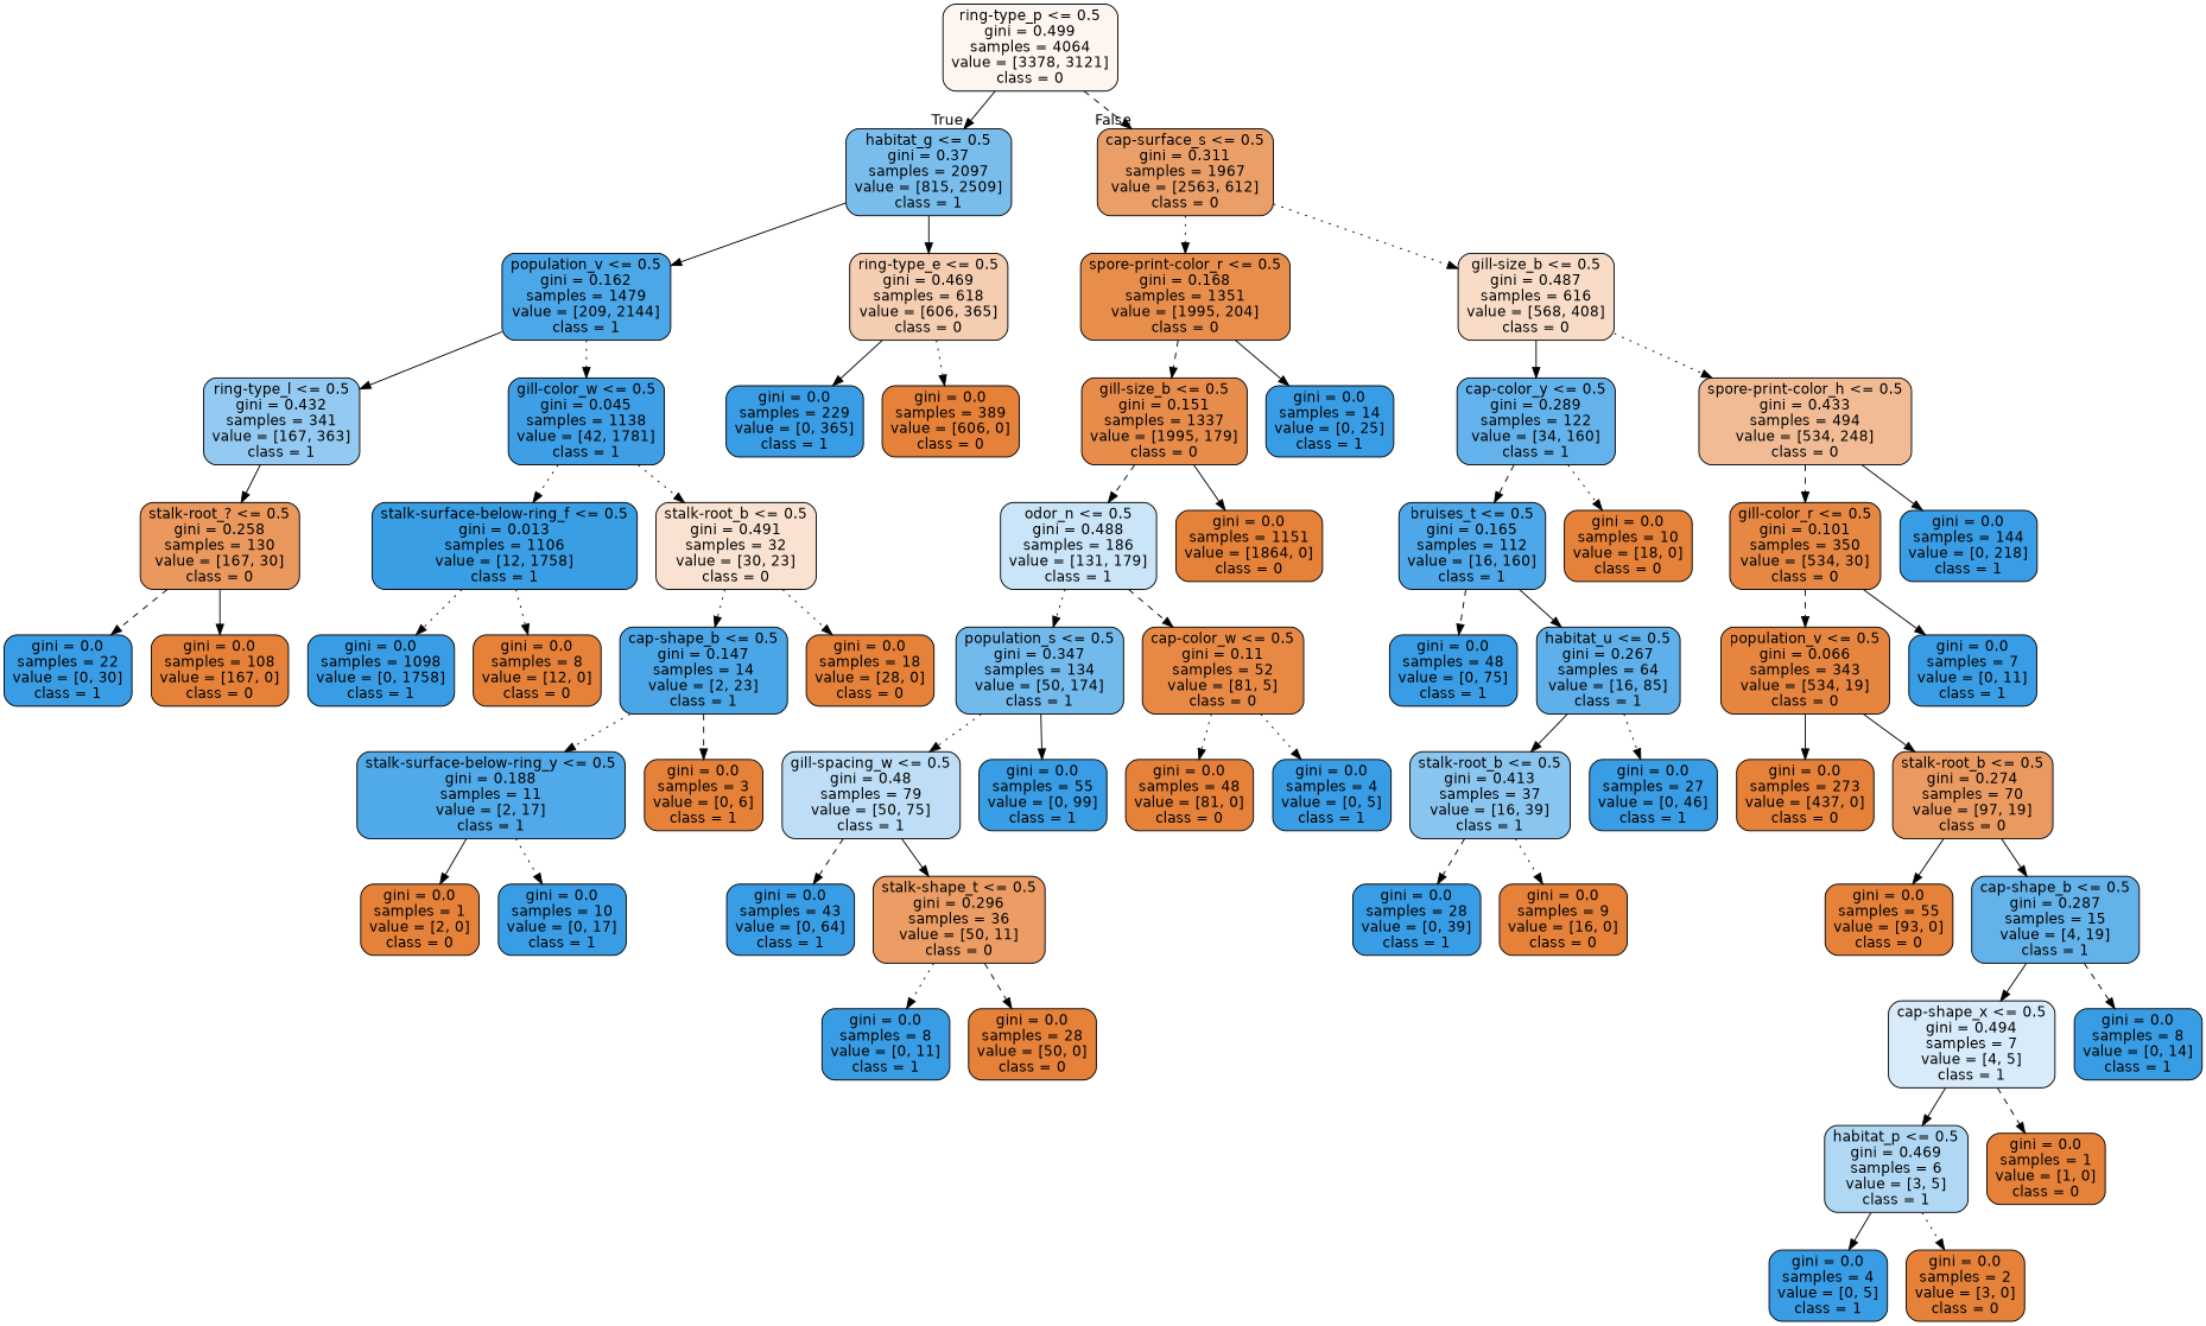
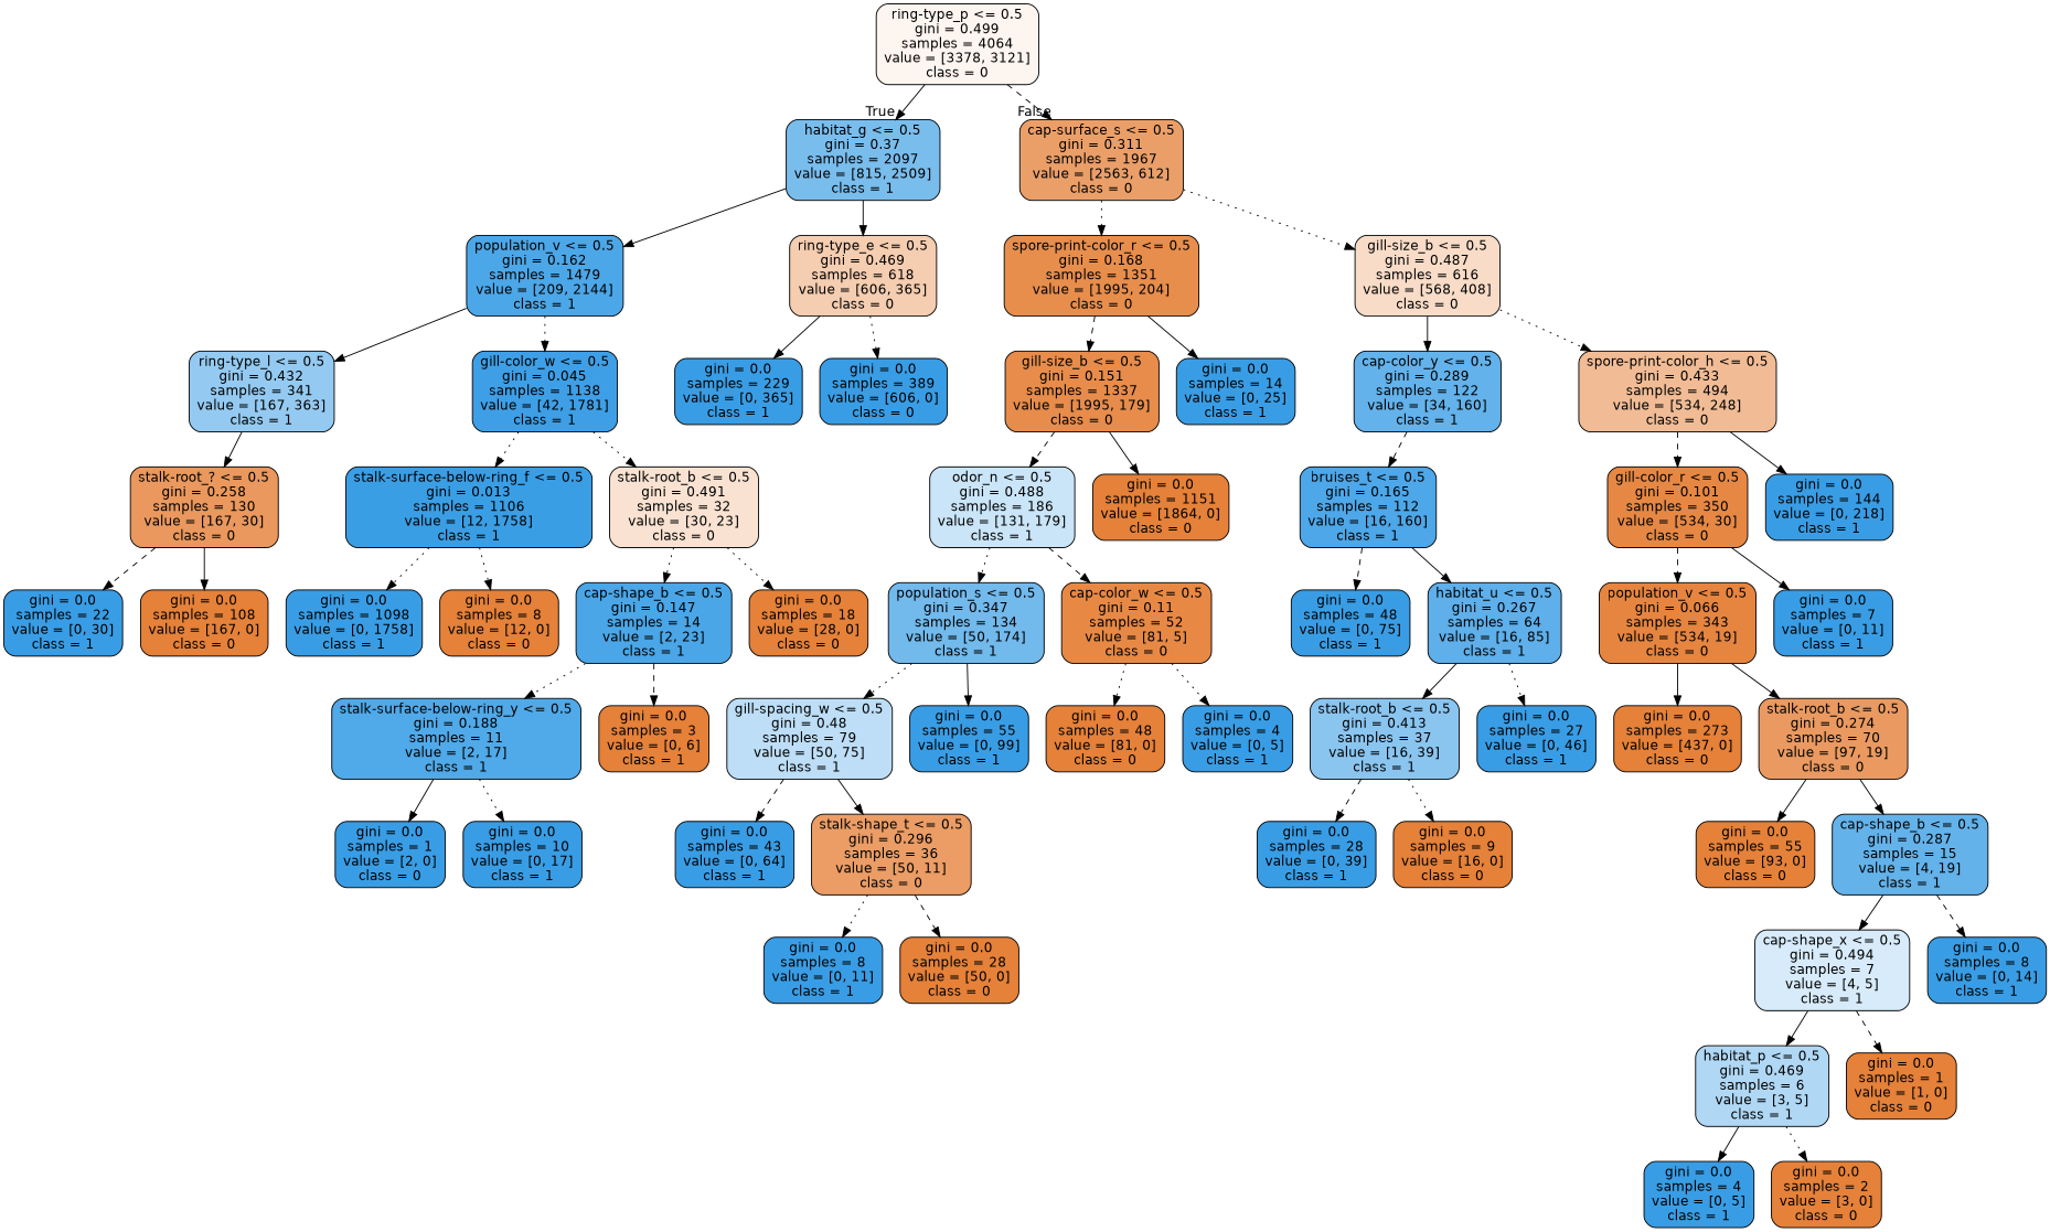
  digraph {
    node [color=black fillcolor="#399de5" fontname=helvetica shape=box style="filled, rounded"]
    edge [fontname=helvetica style=solid]
    n1 [fillcolor="#fdf5f0" label="ring-type_p <= 0.5\ngini = 0.499\nsamples = 4064\nvalue = [3378, 3121]\nclass = 0"]
    n2 [fillcolor="#79bded" label="habitat_g <= 0.5\ngini = 0.37\nsamples = 2097\nvalue = [815, 2509]\nclass = 1"]
    n3 [fillcolor="#eb9f68" label="cap-surface_s <= 0.5\ngini = 0.311\nsamples = 1967\nvalue = [2563, 612]\nclass = 0"]
    n4 [fillcolor="#4ca7e8" label="population_v <= 0.5\ngini = 0.162\nsamples = 1479\nvalue = [209, 2144]\nclass = 1"]
    n5 [fillcolor="#f5cdb0" label="ring-type_e <= 0.5\ngini = 0.469\nsamples = 618\nvalue = [606, 365]\nclass = 0"]
    n6 [fillcolor="#e88e4d" label="spore-print-color_r <= 0.5\ngini = 0.168\nsamples = 1351\nvalue = [1995, 204]\nclass = 0"]
    n7 [fillcolor="#f8dcc7" label="gill-size_b <= 0.5\ngini = 0.487\nsamples = 616\nvalue = [568, 408]\nclass = 0"]
    n8 [fillcolor="#94caf1" label="ring-type_l <= 0.5\ngini = 0.432\nsamples = 341\nvalue = [167, 363]\nclass = 1"]
    n9 [fillcolor="#3e9fe6" label="gill-color_w <= 0.5\ngini = 0.045\nsamples = 1138\nvalue = [42, 1781]\nclass = 1"]
    n10 [label="gini = 0.0\nsamples = 229\nvalue = [0, 365]\nclass = 1"]
-   n11 [fillcolor="#e58139" label="gini = 0.0\nsamples = 389\nvalue = [606, 0]\nclass = 0"]
+   n11 [label="gini = 0.0\nsamples = 389\nvalue = [606, 0]\nclass = 0"]
    n12 [fillcolor="#ea985d" label="stalk-root_? <= 0.5\ngini = 0.258\nsamples = 130\nvalue = [167, 30]\nclass = 0"]
    n13 [fillcolor="#3a9ee5" label="stalk-surface-below-ring_f <= 0.5\ngini = 0.013\nsamples = 1106\nvalue = [12, 1758]\nclass = 1"]
    n14 [fillcolor="#f9e2d1" label="stalk-root_b <= 0.5\ngini = 0.491\nsamples = 32\nvalue = [30, 23]\nclass = 0"]
    n15 [label="gini = 0.0\nsamples = 22\nvalue = [0, 30]\nclass = 1"]
    n16 [fillcolor="#e58139" label="gini = 0.0\nsamples = 108\nvalue = [167, 0]\nclass = 0"]
    n17 [label="gini = 0.0\nsamples = 1098\nvalue = [0, 1758]\nclass = 1"]
    n18 [fillcolor="#e58139" label="gini = 0.0\nsamples = 8\nvalue = [12, 0]\nclass = 0"]
    n19 [fillcolor="#4aa6e7" label="cap-shape_b <= 0.5\ngini = 0.147\nsamples = 14\nvalue = [2, 23]\nclass = 1"]
    n20 [fillcolor="#e58139" label="gini = 0.0\nsamples = 18\nvalue = [28, 0]\nclass = 0"]
    n21 [fillcolor="#50a9e8" label="stalk-surface-below-ring_y <= 0.5\ngini = 0.188\nsamples = 11\nvalue = [2, 17]\nclass = 1"]
    n22 [fillcolor="#e58139" label="gini = 0.0\nsamples = 3\nvalue = [0, 6]\nclass = 1"]
-   n23 [fillcolor="#e58139" label="gini = 0.0\nsamples = 1\nvalue = [2, 0]\nclass = 0"]
+   n23 [label="gini = 0.0\nsamples = 1\nvalue = [2, 0]\nclass = 0"]
    n24 [label="gini = 0.0\nsamples = 10\nvalue = [0, 17]\nclass = 1"]
    n25 [fillcolor="#e78c4b" label="gill-size_b <= 0.5\ngini = 0.151\nsamples = 1337\nvalue = [1995, 179]\nclass = 0"]
    n26 [label="gini = 0.0\nsamples = 14\nvalue = [0, 25]\nclass = 1"]
    n27 [fillcolor="#63b2eb" label="cap-color_y <= 0.5\ngini = 0.289\nsamples = 122\nvalue = [34, 160]\nclass = 1"]
    n28 [fillcolor="#f1bc95" label="spore-print-color_h <= 0.5\ngini = 0.433\nsamples = 494\nvalue = [534, 248]\nclass = 0"]
    n29 [fillcolor="#cae5f8" label="odor_n <= 0.5\ngini = 0.488\nsamples = 186\nvalue = [131, 179]\nclass = 1"]
    n30 [fillcolor="#e58139" label="gini = 0.0\nsamples = 1151\nvalue = [1864, 0]\nclass = 0"]
    n31 [fillcolor="#72b9ec" label="population_s <= 0.5\ngini = 0.347\nsamples = 134\nvalue = [50, 174]\nclass = 1"]
    n32 [fillcolor="#e78945" label="cap-color_w <= 0.5\ngini = 0.11\nsamples = 52\nvalue = [81, 5]\nclass = 0"]
    n33 [fillcolor="#bddef6" label="gill-spacing_w <= 0.5\ngini = 0.48\nsamples = 79\nvalue = [50, 75]\nclass = 1"]
    n34 [label="gini = 0.0\nsamples = 55\nvalue = [0, 99]\nclass = 1"]
    n35 [fillcolor="#e58139" label="gini = 0.0\nsamples = 48\nvalue = [81, 0]\nclass = 0"]
    n36 [label="gini = 0.0\nsamples = 4\nvalue = [0, 5]\nclass = 1"]
    n37 [label="gini = 0.0\nsamples = 43\nvalue = [0, 64]\nclass = 1"]
    n38 [fillcolor="#eb9d65" label="stalk-shape_t <= 0.5\ngini = 0.296\nsamples = 36\nvalue = [50, 11]\nclass = 0"]
    n39 [label="gini = 0.0\nsamples = 8\nvalue = [0, 11]\nclass = 1"]
    n40 [fillcolor="#e58139" label="gini = 0.0\nsamples = 28\nvalue = [50, 0]\nclass = 0"]
    n41 [fillcolor="#4da7e8" label="bruises_t <= 0.5\ngini = 0.165\nsamples = 112\nvalue = [16, 160]\nclass = 1"]
-   n42 [fillcolor="#e58139" label="gini = 0.0\nsamples = 10\nvalue = [18, 0]\nclass = 0"]
    n43 [fillcolor="#e68844" label="gill-color_r <= 0.5\ngini = 0.101\nsamples = 350\nvalue = [534, 30]\nclass = 0"]
    n44 [label="gini = 0.0\nsamples = 144\nvalue = [0, 218]\nclass = 1"]
    n45 [label="gini = 0.0\nsamples = 48\nvalue = [0, 75]\nclass = 1"]
    n46 [fillcolor="#5eafea" label="habitat_u <= 0.5\ngini = 0.267\nsamples = 64\nvalue = [16, 85]\nclass = 1"]
    n47 [fillcolor="#8ac5f0" label="stalk-root_b <= 0.5\ngini = 0.413\nsamples = 37\nvalue = [16, 39]\nclass = 1"]
    n48 [label="gini = 0.0\nsamples = 27\nvalue = [0, 46]\nclass = 1"]
    n49 [label="gini = 0.0\nsamples = 28\nvalue = [0, 39]\nclass = 1"]
    n50 [fillcolor="#e58139" label="gini = 0.0\nsamples = 9\nvalue = [16, 0]\nclass = 0"]
    n51 [fillcolor="#e68540" label="population_v <= 0.5\ngini = 0.066\nsamples = 343\nvalue = [534, 19]\nclass = 0"]
    n52 [label="gini = 0.0\nsamples = 7\nvalue = [0, 11]\nclass = 1"]
    n53 [fillcolor="#e58139" label="gini = 0.0\nsamples = 273\nvalue = [437, 0]\nclass = 0"]
    n54 [fillcolor="#ea9a60" label="stalk-root_b <= 0.5\ngini = 0.274\nsamples = 70\nvalue = [97, 19]\nclass = 0"]
    n55 [fillcolor="#e58139" label="gini = 0.0\nsamples = 55\nvalue = [93, 0]\nclass = 0"]
    n56 [fillcolor="#63b2ea" label="cap-shape_b <= 0.5\ngini = 0.287\nsamples = 15\nvalue = [4, 19]\nclass = 1"]
    n57 [fillcolor="#d7ebfa" label="cap-shape_x <= 0.5\ngini = 0.494\nsamples = 7\nvalue = [4, 5]\nclass = 1"]
    n58 [label="gini = 0.0\nsamples = 8\nvalue = [0, 14]\nclass = 1"]
    n59 [fillcolor="#b0d8f5" label="habitat_p <= 0.5\ngini = 0.469\nsamples = 6\nvalue = [3, 5]\nclass = 1"]
    n60 [fillcolor="#e58139" label="gini = 0.0\nsamples = 1\nvalue = [1, 0]\nclass = 0"]
    n61 [label="gini = 0.0\nsamples = 4\nvalue = [0, 5]\nclass = 1"]
    n62 [fillcolor="#e58139" label="gini = 0.0\nsamples = 2\nvalue = [3, 0]\nclass = 0"]
    n1 -> n2 [headlabel=True labelangle=45 labeldistance=2.5]
    n1 -> n3 [headlabel=False labelangle=-45 labeldistance=2.5 style=dashed]
    n2 -> n4
    n2 -> n5
    n3 -> n6 [style=dotted]
    n3 -> n7 [style=dotted]
    n4 -> n8
    n4 -> n9 [style=dotted]
    n5 -> n10
    n5 -> n11 [style=dotted]
    n6 -> n25 [style=dashed]
    n6 -> n26
    n7 -> n27
    n7 -> n28 [style=dotted]
    n8 -> n12
    n9 -> n13 [style=dotted]
    n9 -> n14 [style=dotted]
    n12 -> n15 [style=dashed]
    n12 -> n16
    n13 -> n17 [style=dotted]
    n13 -> n18 [style=dotted]
    n14 -> n19 [style=dotted]
    n14 -> n20 [style=dotted]
    n19 -> n21 [style=dotted]
    n19 -> n22 [style=dashed]
    n21 -> n23
    n21 -> n24 [style=dotted]
    n25 -> n29 [style=dashed]
    n25 -> n30
    n27 -> n41 [style=dashed]
-   n27 -> n42 [style=dotted]
    n28 -> n43 [style=dashed]
    n28 -> n44
    n29 -> n31 [style=dotted]
    n29 -> n32 [style=dashed]
    n31 -> n33 [style=dotted]
    n31 -> n34
    n32 -> n35 [style=dotted]
    n32 -> n36 [style=dotted]
    n33 -> n37 [style=dashed]
    n33 -> n38
    n38 -> n39 [style=dotted]
    n38 -> n40 [style=dashed]
    n41 -> n45 [style=dashed]
    n41 -> n46
    n43 -> n51 [style=dashed]
    n43 -> n52
    n46 -> n47
    n46 -> n48 [style=dotted]
    n47 -> n49 [style=dashed]
    n47 -> n50 [style=dotted]
    n51 -> n53
    n51 -> n54
    n54 -> n55
    n54 -> n56
    n56 -> n57
    n56 -> n58 [style=dashed]
    n57 -> n59
    n57 -> n60 [style=dashed]
    n59 -> n61
    n59 -> n62 [style=dotted]
  }
